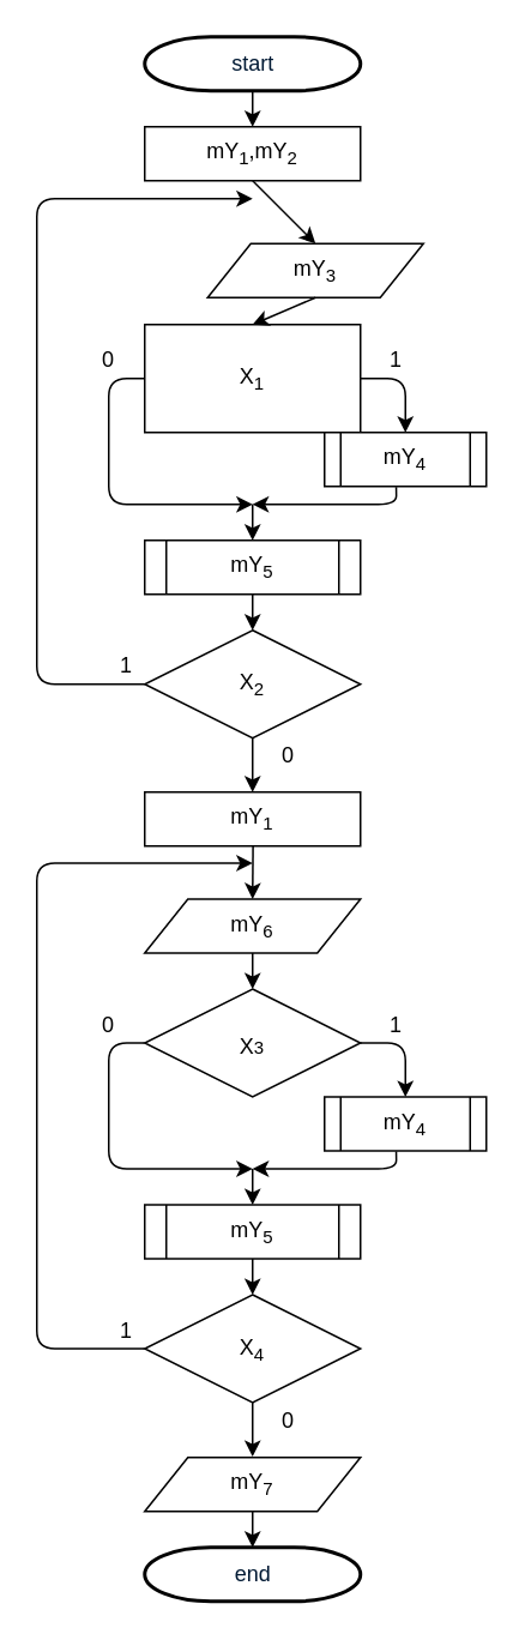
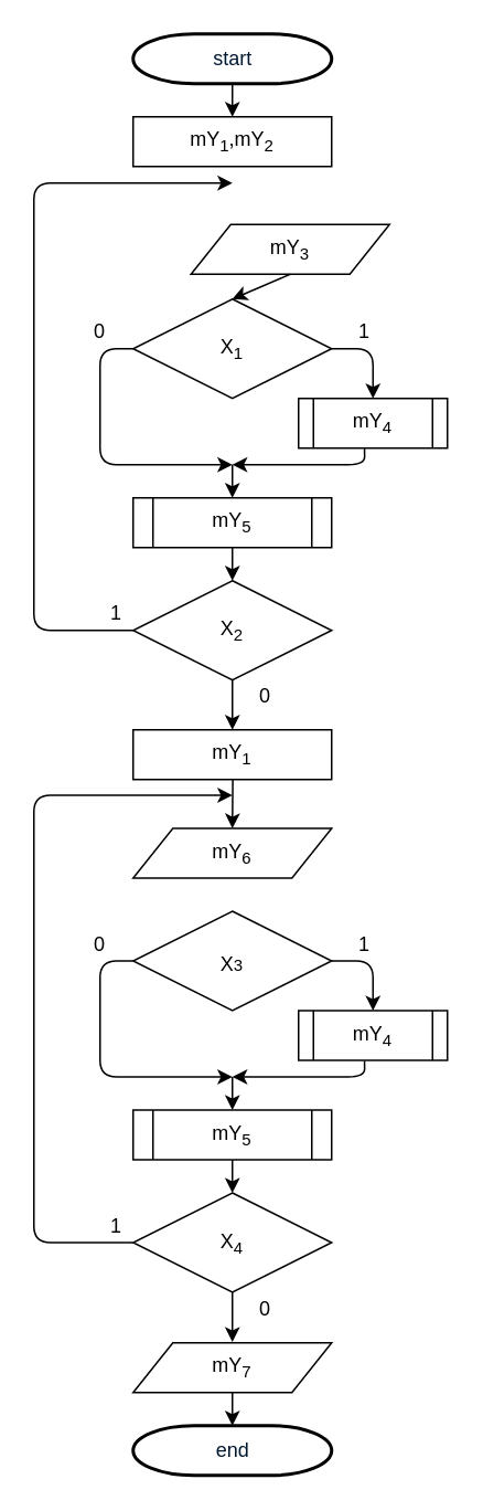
  <mxCell id="0" />
  <mxCell id="1" parent="0" />
  <mxCell id="2" value="start" style="shape=mxgraph.flowchart.terminator;fillColor=#FFFFFF;strokeColor=#000000;strokeWidth=2;gradientColor=none;gradientDirection=north;fontColor=#001933;fontStyle=0;html=1;" parent="1" vertex="1"><mxGeometry x="80" y="20" width="120" height="30" as="geometry" /></mxCell>
  <mxCell id="3" value="mY&lt;sub&gt;1&lt;/sub&gt;,mY&lt;sub&gt;2&lt;/sub&gt;" style="rounded=0;whiteSpace=wrap;html=1;" vertex="1" parent="1"><mxGeometry x="80" y="70" width="120" height="30" as="geometry" /></mxCell>
  <mxCell id="4" value="" style="endArrow=classic;html=1;exitX=0.5;exitY=1;exitDx=0;exitDy=0;" edge="1" parent="1" target="3"><mxGeometry width="50" height="50" relative="1" as="geometry"><mxPoint x="140" y="50.286" as="sourcePoint" /><mxPoint x="130" y="120" as="targetPoint" /></mxGeometry></mxCell>
  <mxCell id="5" value="mY&lt;sub&gt;3&lt;/sub&gt;" style="shape=parallelogram;perimeter=parallelogramPerimeter;whiteSpace=wrap;html=1;" vertex="1" parent="1"><mxGeometry x="115" y="135" width="120" height="30" as="geometry" /></mxCell>
- <mxCell id="6" value="X&lt;sub&gt;1&lt;/sub&gt;" style="whiteSpace=wrap;html=1;rounded=0;" vertex="1" parent="1"><mxGeometry x="80" y="180" width="120" height="60" as="geometry" /></mxCell>
- <mxCell id="7" value="" style="endArrow=classic;html=1;exitX=0.5;exitY=1;exitDx=0;exitDy=0;entryX=0.5;entryY=0;entryDx=0;entryDy=0;" edge="1" parent="1" source="3" target="5"><mxGeometry width="50" height="50" relative="1" as="geometry"><mxPoint x="130" y="160" as="sourcePoint" /><mxPoint x="180" y="110" as="targetPoint" /></mxGeometry></mxCell>
+ <mxCell id="6" value="X&lt;sub&gt;1&lt;/sub&gt;" style="rhombus;whiteSpace=wrap;html=1;" vertex="1" parent="1"><mxGeometry x="80" y="180" width="120" height="60" as="geometry" /></mxCell>
  <mxCell id="8" value="" style="endArrow=classic;html=1;exitX=0.5;exitY=1;exitDx=0;exitDy=0;entryX=0.5;entryY=0;entryDx=0;entryDy=0;" edge="1" parent="1" source="5" target="6"><mxGeometry width="50" height="50" relative="1" as="geometry"><mxPoint x="130" y="210" as="sourcePoint" /><mxPoint x="180" y="160" as="targetPoint" /></mxGeometry></mxCell>
  <mxCell id="9" value="mY&lt;sub&gt;4&lt;/sub&gt;" style="shape=process;whiteSpace=wrap;html=1;backgroundOutline=1;" vertex="1" parent="1"><mxGeometry x="180" y="240" width="90" height="30" as="geometry" /></mxCell>
  <mxCell id="10" value="" style="endArrow=classic;html=1;exitX=1;exitY=0.5;exitDx=0;exitDy=0;entryX=0.5;entryY=0;entryDx=0;entryDy=0;fontFamily=Helvetica;rounded=1;" edge="1" parent="1" source="6" target="9"><mxGeometry width="50" height="50" relative="1" as="geometry"><mxPoint x="220" y="220" as="sourcePoint" /><mxPoint x="270" y="170" as="targetPoint" /><Array as="points"><mxPoint x="225" y="210" /></Array></mxGeometry></mxCell>
  <mxCell id="11" value="1" style="text;html=1;strokeColor=none;fillColor=none;align=center;verticalAlign=middle;whiteSpace=wrap;rounded=0;fontFamily=Helvetica;" vertex="1" parent="1"><mxGeometry x="200" y="190" width="40" height="20" as="geometry" /></mxCell>
  <mxCell id="12" value="0" style="text;html=1;strokeColor=none;fillColor=none;align=center;verticalAlign=middle;whiteSpace=wrap;rounded=0;fontFamily=Helvetica;" vertex="1" parent="1"><mxGeometry x="40" y="190" width="40" height="20" as="geometry" /></mxCell>
  <mxCell id="13" value="mY&lt;sub&gt;5&lt;/sub&gt;" style="shape=process;whiteSpace=wrap;html=1;backgroundOutline=1;fontFamily=Helvetica;" vertex="1" parent="1"><mxGeometry x="80" y="300" width="120" height="30" as="geometry" /></mxCell>
  <mxCell id="14" value="" style="endArrow=classic;html=1;fontFamily=Helvetica;exitX=0;exitY=0.5;exitDx=0;exitDy=0;" edge="1" parent="1" source="6"><mxGeometry width="50" height="50" relative="1" as="geometry"><mxPoint x="40" y="420" as="sourcePoint" /><mxPoint x="140" y="280" as="targetPoint" /><Array as="points"><mxPoint x="60" y="210" /><mxPoint x="60" y="280" /></Array></mxGeometry></mxCell>
  <mxCell id="15" value="" style="endArrow=classic;html=1;fontFamily=Helvetica;entryX=0.5;entryY=0;entryDx=0;entryDy=0;" edge="1" parent="1" target="13"><mxGeometry width="50" height="50" relative="1" as="geometry"><mxPoint x="140" y="280" as="sourcePoint" /><mxPoint x="190" y="280" as="targetPoint" /></mxGeometry></mxCell>
  <mxCell id="16" value="" style="endArrow=classic;html=1;fontFamily=Helvetica;exitX=0.443;exitY=1.012;exitDx=0;exitDy=0;exitPerimeter=0;" edge="1" parent="1" source="9"><mxGeometry width="50" height="50" relative="1" as="geometry"><mxPoint x="220" y="350" as="sourcePoint" /><mxPoint x="140" y="280" as="targetPoint" /><Array as="points"><mxPoint x="220" y="280" /></Array></mxGeometry></mxCell>
  <mxCell id="17" value="X&lt;sub&gt;2&lt;/sub&gt;" style="rhombus;whiteSpace=wrap;html=1;" vertex="1" parent="1"><mxGeometry x="80" y="350" width="120" height="60" as="geometry" /></mxCell>
  <mxCell id="18" value="" style="endArrow=classic;html=1;fontFamily=Helvetica;exitX=0.5;exitY=1;exitDx=0;exitDy=0;entryX=0.5;entryY=0;entryDx=0;entryDy=0;" edge="1" parent="1" source="13" target="17"><mxGeometry width="50" height="50" relative="1" as="geometry"><mxPoint x="30" y="390" as="sourcePoint" /><mxPoint x="80" y="340" as="targetPoint" /></mxGeometry></mxCell>
  <mxCell id="19" value="" style="endArrow=classic;html=1;fontFamily=Helvetica;exitX=0;exitY=0.5;exitDx=0;exitDy=0;" edge="1" parent="1" source="17"><mxGeometry width="50" height="50" relative="1" as="geometry"><mxPoint x="0" y="380" as="sourcePoint" /><mxPoint x="140" y="110" as="targetPoint" /><Array as="points"><mxPoint x="20" y="380" /><mxPoint x="20" y="110" /></Array></mxGeometry></mxCell>
  <mxCell id="20" value="1" style="text;html=1;strokeColor=none;fillColor=none;align=center;verticalAlign=middle;whiteSpace=wrap;rounded=0;fontFamily=Helvetica;" vertex="1" parent="1"><mxGeometry x="50" y="360" width="40" height="20" as="geometry" /></mxCell>
  <mxCell id="21" value="" style="endArrow=classic;html=1;fontFamily=Helvetica;exitX=0.5;exitY=1;exitDx=0;exitDy=0;" edge="1" parent="1" source="17"><mxGeometry width="50" height="50" relative="1" as="geometry"><mxPoint x="130" y="490" as="sourcePoint" /><mxPoint x="140" y="440" as="targetPoint" /></mxGeometry></mxCell>
  <mxCell id="22" value="0" style="text;html=1;strokeColor=none;fillColor=none;align=center;verticalAlign=middle;whiteSpace=wrap;rounded=0;fontFamily=Helvetica;" vertex="1" parent="1"><mxGeometry x="140" y="410" width="40" height="20" as="geometry" /></mxCell>
  <mxCell id="23" value="mY&lt;sub&gt;1&lt;/sub&gt;" style="rounded=0;whiteSpace=wrap;html=1;" vertex="1" parent="1"><mxGeometry x="80" y="440" width="120" height="30" as="geometry" /></mxCell>
  <mxCell id="24" value="mY&lt;sub&gt;6&lt;/sub&gt;" style="shape=parallelogram;perimeter=parallelogramPerimeter;whiteSpace=wrap;html=1;" vertex="1" parent="1"><mxGeometry x="80" y="499.5" width="120" height="30" as="geometry" /></mxCell>
  <mxCell id="25" value="&lt;sub&gt;&lt;span style=&quot;font-size: 12px&quot;&gt;X&lt;/span&gt;3&lt;/sub&gt;" style="rhombus;whiteSpace=wrap;html=1;" vertex="1" parent="1"><mxGeometry x="80" y="549.5" width="120" height="60" as="geometry" /></mxCell>
  <mxCell id="26" value="" style="endArrow=classic;html=1;exitX=0.5;exitY=1;exitDx=0;exitDy=0;entryX=0.5;entryY=0;entryDx=0;entryDy=0;" edge="1" parent="1" target="24"><mxGeometry width="50" height="50" relative="1" as="geometry"><mxPoint x="140.235" y="470.088" as="sourcePoint" /><mxPoint x="180" y="479.5" as="targetPoint" /></mxGeometry></mxCell>
- <mxCell id="27" value="" style="endArrow=classic;html=1;exitX=0.5;exitY=1;exitDx=0;exitDy=0;entryX=0.5;entryY=0;entryDx=0;entryDy=0;" edge="1" parent="1" source="24" target="25"><mxGeometry width="50" height="50" relative="1" as="geometry"><mxPoint x="130" y="579.5" as="sourcePoint" /><mxPoint x="180" y="529.5" as="targetPoint" /></mxGeometry></mxCell>
  <mxCell id="28" value="mY&lt;sub&gt;4&lt;/sub&gt;" style="shape=process;whiteSpace=wrap;html=1;backgroundOutline=1;" vertex="1" parent="1"><mxGeometry x="180" y="609.5" width="90" height="30" as="geometry" /></mxCell>
  <mxCell id="29" value="" style="endArrow=classic;html=1;exitX=1;exitY=0.5;exitDx=0;exitDy=0;entryX=0.5;entryY=0;entryDx=0;entryDy=0;fontFamily=Helvetica;rounded=1;" edge="1" parent="1" source="25" target="28"><mxGeometry width="50" height="50" relative="1" as="geometry"><mxPoint x="220" y="589.5" as="sourcePoint" /><mxPoint x="270" y="539.5" as="targetPoint" /><Array as="points"><mxPoint x="225" y="579.5" /></Array></mxGeometry></mxCell>
  <mxCell id="30" value="1" style="text;html=1;strokeColor=none;fillColor=none;align=center;verticalAlign=middle;whiteSpace=wrap;rounded=0;fontFamily=Helvetica;" vertex="1" parent="1"><mxGeometry x="200" y="559.5" width="40" height="20" as="geometry" /></mxCell>
  <mxCell id="31" value="0" style="text;html=1;strokeColor=none;fillColor=none;align=center;verticalAlign=middle;whiteSpace=wrap;rounded=0;fontFamily=Helvetica;" vertex="1" parent="1"><mxGeometry x="40" y="559.5" width="40" height="20" as="geometry" /></mxCell>
  <mxCell id="32" value="mY&lt;sub&gt;5&lt;/sub&gt;" style="shape=process;whiteSpace=wrap;html=1;backgroundOutline=1;fontFamily=Helvetica;" vertex="1" parent="1"><mxGeometry x="80" y="669.5" width="120" height="30" as="geometry" /></mxCell>
  <mxCell id="33" value="" style="endArrow=classic;html=1;fontFamily=Helvetica;exitX=0;exitY=0.5;exitDx=0;exitDy=0;" edge="1" parent="1" source="25"><mxGeometry width="50" height="50" relative="1" as="geometry"><mxPoint x="40" y="789.5" as="sourcePoint" /><mxPoint x="140" y="649.5" as="targetPoint" /><Array as="points"><mxPoint x="60" y="579.5" /><mxPoint x="60" y="649.5" /></Array></mxGeometry></mxCell>
  <mxCell id="34" value="" style="endArrow=classic;html=1;fontFamily=Helvetica;entryX=0.5;entryY=0;entryDx=0;entryDy=0;" edge="1" parent="1" target="32"><mxGeometry width="50" height="50" relative="1" as="geometry"><mxPoint x="140" y="649.5" as="sourcePoint" /><mxPoint x="190" y="649.5" as="targetPoint" /></mxGeometry></mxCell>
  <mxCell id="35" value="" style="endArrow=classic;html=1;fontFamily=Helvetica;exitX=0.443;exitY=1.012;exitDx=0;exitDy=0;exitPerimeter=0;" edge="1" parent="1" source="28"><mxGeometry width="50" height="50" relative="1" as="geometry"><mxPoint x="220" y="719.5" as="sourcePoint" /><mxPoint x="140" y="649.5" as="targetPoint" /><Array as="points"><mxPoint x="220" y="649.5" /></Array></mxGeometry></mxCell>
  <mxCell id="36" value="X&lt;sub&gt;4&lt;/sub&gt;" style="rhombus;whiteSpace=wrap;html=1;" vertex="1" parent="1"><mxGeometry x="80" y="719.5" width="120" height="60" as="geometry" /></mxCell>
  <mxCell id="37" value="" style="endArrow=classic;html=1;fontFamily=Helvetica;exitX=0.5;exitY=1;exitDx=0;exitDy=0;entryX=0.5;entryY=0;entryDx=0;entryDy=0;" edge="1" parent="1" source="32" target="36"><mxGeometry width="50" height="50" relative="1" as="geometry"><mxPoint x="30" y="759.5" as="sourcePoint" /><mxPoint x="80" y="709.5" as="targetPoint" /></mxGeometry></mxCell>
  <mxCell id="38" value="" style="endArrow=classic;html=1;fontFamily=Helvetica;exitX=0;exitY=0.5;exitDx=0;exitDy=0;" edge="1" parent="1" source="36"><mxGeometry width="50" height="50" relative="1" as="geometry"><mxPoint x="0" y="749.5" as="sourcePoint" /><mxPoint x="140" y="479.5" as="targetPoint" /><Array as="points"><mxPoint x="20" y="749.5" /><mxPoint x="20" y="479.5" /></Array></mxGeometry></mxCell>
  <mxCell id="39" value="1" style="text;html=1;strokeColor=none;fillColor=none;align=center;verticalAlign=middle;whiteSpace=wrap;rounded=0;fontFamily=Helvetica;" vertex="1" parent="1"><mxGeometry x="50" y="729.5" width="40" height="20" as="geometry" /></mxCell>
  <mxCell id="40" value="" style="endArrow=classic;html=1;fontFamily=Helvetica;exitX=0.5;exitY=1;exitDx=0;exitDy=0;" edge="1" parent="1" source="36"><mxGeometry width="50" height="50" relative="1" as="geometry"><mxPoint x="130" y="859.5" as="sourcePoint" /><mxPoint x="140" y="809.5" as="targetPoint" /></mxGeometry></mxCell>
  <mxCell id="41" value="0" style="text;html=1;strokeColor=none;fillColor=none;align=center;verticalAlign=middle;whiteSpace=wrap;rounded=0;fontFamily=Helvetica;" vertex="1" parent="1"><mxGeometry x="140" y="779.5" width="40" height="20" as="geometry" /></mxCell>
  <mxCell id="42" value="mY&lt;sub&gt;7&lt;/sub&gt;" style="shape=parallelogram;perimeter=parallelogramPerimeter;whiteSpace=wrap;html=1;fontFamily=Helvetica;" vertex="1" parent="1"><mxGeometry x="80" y="810" width="120" height="30" as="geometry" /></mxCell>
  <mxCell id="43" value="end" style="shape=mxgraph.flowchart.terminator;fillColor=#FFFFFF;strokeColor=#000000;strokeWidth=2;gradientColor=none;gradientDirection=north;fontColor=#001933;fontStyle=0;html=1;" vertex="1" parent="1"><mxGeometry x="80" y="860" width="120" height="30" as="geometry" /></mxCell>
  <mxCell id="44" value="" style="endArrow=classic;html=1;fontFamily=Helvetica;exitX=0.5;exitY=1;exitDx=0;exitDy=0;entryX=0.5;entryY=0;entryDx=0;entryDy=0;entryPerimeter=0;" edge="1" parent="1" source="42" target="43"><mxGeometry width="50" height="50" relative="1" as="geometry"><mxPoint x="-10" y="940" as="sourcePoint" /><mxPoint x="40" y="890" as="targetPoint" /></mxGeometry></mxCell>
